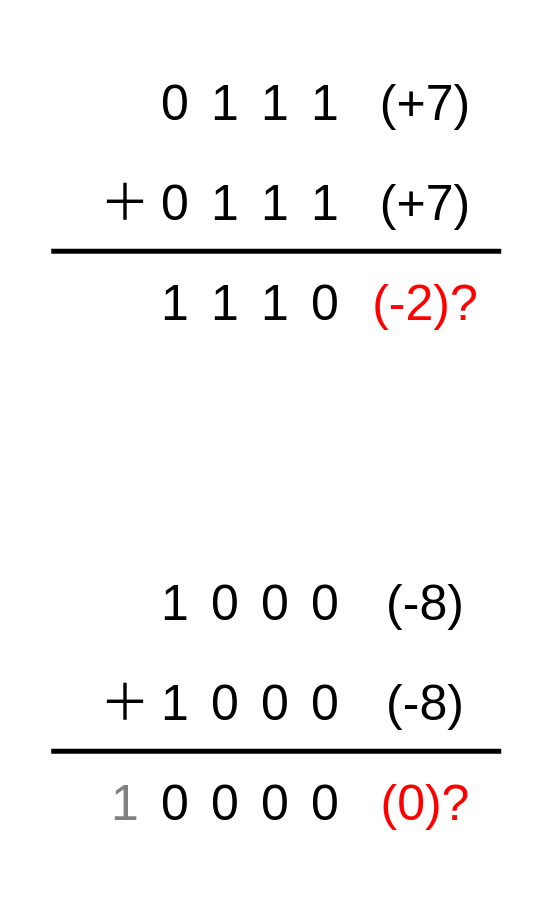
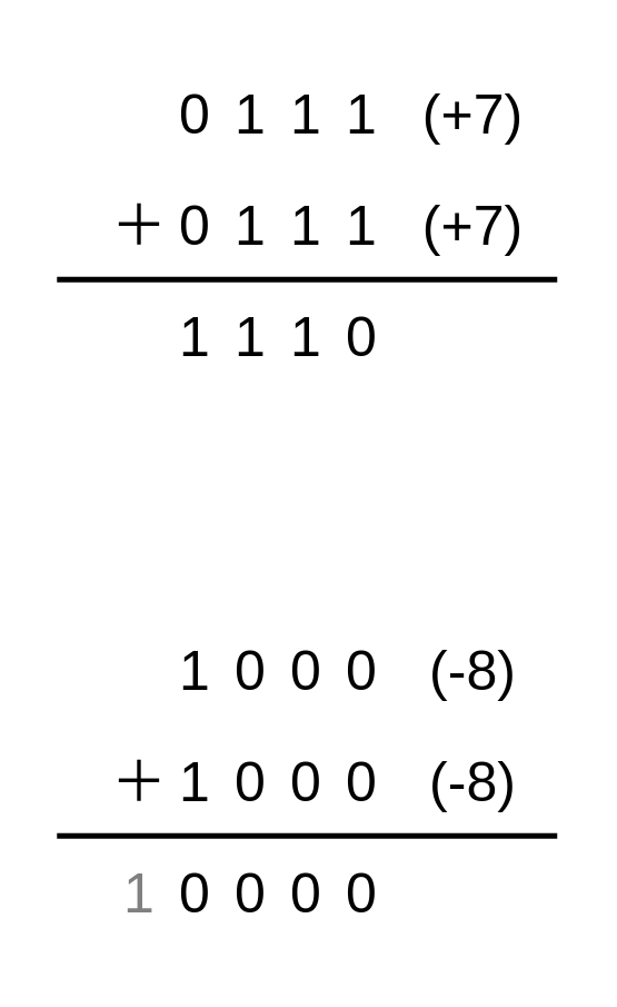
  <mxCell id="0" />
  <mxCell id="1" parent="0" />
  <mxCell id="2" value="0" style="text;html=1;strokeColor=none;fillColor=none;align=center;verticalAlign=middle;whiteSpace=wrap;rounded=0;fontSize=20;" parent="1" vertex="1"><mxGeometry x="60" y="20" width="20" height="40" as="geometry" /></mxCell>
  <mxCell id="3" value="1" style="text;html=1;strokeColor=none;fillColor=none;align=center;verticalAlign=middle;whiteSpace=wrap;rounded=0;fontSize=20;" parent="1" vertex="1"><mxGeometry x="80" y="20" width="20" height="40" as="geometry" /></mxCell>
  <mxCell id="4" value="1" style="text;html=1;strokeColor=none;fillColor=none;align=center;verticalAlign=middle;whiteSpace=wrap;rounded=0;fontSize=20;" parent="1" vertex="1"><mxGeometry x="100" y="20" width="20" height="40" as="geometry" /></mxCell>
  <mxCell id="5" value="1" style="text;html=1;strokeColor=none;fillColor=none;align=center;verticalAlign=middle;whiteSpace=wrap;rounded=0;fontSize=20;" parent="1" vertex="1"><mxGeometry x="120" y="20" width="20" height="40" as="geometry" /></mxCell>
  <mxCell id="6" value="＋" style="text;html=1;strokeColor=none;fillColor=none;align=center;verticalAlign=middle;whiteSpace=wrap;rounded=0;fontSize=20;" parent="1" vertex="1"><mxGeometry x="40" y="60" width="20" height="40" as="geometry" /></mxCell>
  <mxCell id="7" value="0" style="text;html=1;strokeColor=none;fillColor=none;align=center;verticalAlign=middle;whiteSpace=wrap;rounded=0;fontSize=20;" parent="1" vertex="1"><mxGeometry x="60" y="60" width="20" height="40" as="geometry" /></mxCell>
  <mxCell id="8" value="1" style="text;html=1;strokeColor=none;fillColor=none;align=center;verticalAlign=middle;whiteSpace=wrap;rounded=0;fontSize=20;" parent="1" vertex="1"><mxGeometry x="80" y="60" width="20" height="40" as="geometry" /></mxCell>
  <mxCell id="9" value="1" style="text;html=1;strokeColor=none;fillColor=none;align=center;verticalAlign=middle;whiteSpace=wrap;rounded=0;fontSize=20;" parent="1" vertex="1"><mxGeometry x="100" y="60" width="20" height="40" as="geometry" /></mxCell>
  <mxCell id="10" value="1" style="text;html=1;strokeColor=none;fillColor=none;align=center;verticalAlign=middle;whiteSpace=wrap;rounded=0;fontSize=20;" parent="1" vertex="1"><mxGeometry x="120" y="60" width="20" height="40" as="geometry" /></mxCell>
  <mxCell id="11" value="(+7)" style="text;html=1;strokeColor=none;fillColor=none;align=center;verticalAlign=middle;whiteSpace=wrap;rounded=0;fontSize=20;" parent="1" vertex="1"><mxGeometry x="140" y="20" width="60" height="40" as="geometry" /></mxCell>
  <mxCell id="12" value="(+7)" style="text;html=1;strokeColor=none;fillColor=none;align=center;verticalAlign=middle;whiteSpace=wrap;rounded=0;fontSize=20;" parent="1" vertex="1"><mxGeometry x="140" y="60" width="60" height="40" as="geometry" /></mxCell>
  <mxCell id="13" value="" style="endArrow=none;html=1;rounded=0;fontSize=20;exitX=1;exitY=1;exitDx=0;exitDy=0;strokeWidth=2;" parent="1" source="12" edge="1"><mxGeometry width="50" height="50" relative="1" as="geometry"><mxPoint x="280" y="240" as="sourcePoint" /><mxPoint x="20" y="100" as="targetPoint" /></mxGeometry></mxCell>
  <mxCell id="14" value="1" style="text;html=1;strokeColor=none;fillColor=none;align=center;verticalAlign=middle;whiteSpace=wrap;rounded=0;fontSize=20;" parent="1" vertex="1"><mxGeometry x="60" y="100" width="20" height="40" as="geometry" /></mxCell>
  <mxCell id="15" value="1" style="text;html=1;strokeColor=none;fillColor=none;align=center;verticalAlign=middle;whiteSpace=wrap;rounded=0;fontSize=20;" parent="1" vertex="1"><mxGeometry x="80" y="100" width="20" height="40" as="geometry" /></mxCell>
  <mxCell id="16" value="1" style="text;html=1;strokeColor=none;fillColor=none;align=center;verticalAlign=middle;whiteSpace=wrap;rounded=0;fontSize=20;" parent="1" vertex="1"><mxGeometry x="100" y="100" width="20" height="40" as="geometry" /></mxCell>
  <mxCell id="17" value="0" style="text;html=1;strokeColor=none;fillColor=none;align=center;verticalAlign=middle;whiteSpace=wrap;rounded=0;fontSize=20;" parent="1" vertex="1"><mxGeometry x="120" y="100" width="20" height="40" as="geometry" /></mxCell>
- <mxCell id="18" value="(-2)?" style="text;html=1;strokeColor=none;fillColor=none;align=center;verticalAlign=middle;whiteSpace=wrap;rounded=0;fontSize=20;fontColor=#FF0000;" parent="1" vertex="1"><mxGeometry x="140" y="100" width="60" height="40" as="geometry" /></mxCell>
  <mxCell id="19" value="1" style="text;html=1;strokeColor=none;fillColor=none;align=center;verticalAlign=middle;whiteSpace=wrap;rounded=0;fontSize=20;" vertex="1" parent="1"><mxGeometry x="60" y="220" width="20" height="40" as="geometry" /></mxCell>
  <mxCell id="20" value="0" style="text;html=1;strokeColor=none;fillColor=none;align=center;verticalAlign=middle;whiteSpace=wrap;rounded=0;fontSize=20;" vertex="1" parent="1"><mxGeometry x="80" y="220" width="20" height="40" as="geometry" /></mxCell>
  <mxCell id="21" value="0" style="text;html=1;strokeColor=none;fillColor=none;align=center;verticalAlign=middle;whiteSpace=wrap;rounded=0;fontSize=20;" vertex="1" parent="1"><mxGeometry x="100" y="220" width="20" height="40" as="geometry" /></mxCell>
  <mxCell id="22" value="0" style="text;html=1;strokeColor=none;fillColor=none;align=center;verticalAlign=middle;whiteSpace=wrap;rounded=0;fontSize=20;" vertex="1" parent="1"><mxGeometry x="120" y="220" width="20" height="40" as="geometry" /></mxCell>
  <mxCell id="23" value="＋" style="text;html=1;strokeColor=none;fillColor=none;align=center;verticalAlign=middle;whiteSpace=wrap;rounded=0;fontSize=20;" vertex="1" parent="1"><mxGeometry x="40" y="260" width="20" height="40" as="geometry" /></mxCell>
  <mxCell id="24" value="1" style="text;html=1;strokeColor=none;fillColor=none;align=center;verticalAlign=middle;whiteSpace=wrap;rounded=0;fontSize=20;" vertex="1" parent="1"><mxGeometry x="60" y="260" width="20" height="40" as="geometry" /></mxCell>
  <mxCell id="25" value="0" style="text;html=1;strokeColor=none;fillColor=none;align=center;verticalAlign=middle;whiteSpace=wrap;rounded=0;fontSize=20;" vertex="1" parent="1"><mxGeometry x="80" y="260" width="20" height="40" as="geometry" /></mxCell>
  <mxCell id="26" value="0" style="text;html=1;strokeColor=none;fillColor=none;align=center;verticalAlign=middle;whiteSpace=wrap;rounded=0;fontSize=20;" vertex="1" parent="1"><mxGeometry x="100" y="260" width="20" height="40" as="geometry" /></mxCell>
  <mxCell id="27" value="0" style="text;html=1;strokeColor=none;fillColor=none;align=center;verticalAlign=middle;whiteSpace=wrap;rounded=0;fontSize=20;" vertex="1" parent="1"><mxGeometry x="120" y="260" width="20" height="40" as="geometry" /></mxCell>
  <mxCell id="28" value="(-8)" style="text;html=1;strokeColor=none;fillColor=none;align=center;verticalAlign=middle;whiteSpace=wrap;rounded=0;fontSize=20;" vertex="1" parent="1"><mxGeometry x="140" y="220" width="60" height="40" as="geometry" /></mxCell>
  <mxCell id="29" value="(-8)" style="text;html=1;strokeColor=none;fillColor=none;align=center;verticalAlign=middle;whiteSpace=wrap;rounded=0;fontSize=20;" vertex="1" parent="1"><mxGeometry x="140" y="260" width="60" height="40" as="geometry" /></mxCell>
  <mxCell id="30" value="" style="endArrow=none;html=1;rounded=0;fontSize=20;exitX=1;exitY=1;exitDx=0;exitDy=0;strokeWidth=2;" edge="1" parent="1" source="29"><mxGeometry width="50" height="50" relative="1" as="geometry"><mxPoint x="280" y="440" as="sourcePoint" /><mxPoint x="20" y="300" as="targetPoint" /></mxGeometry></mxCell>
  <mxCell id="31" value="0" style="text;html=1;strokeColor=none;fillColor=none;align=center;verticalAlign=middle;whiteSpace=wrap;rounded=0;fontSize=20;" vertex="1" parent="1"><mxGeometry x="60" y="300" width="20" height="40" as="geometry" /></mxCell>
  <mxCell id="32" value="0" style="text;html=1;strokeColor=none;fillColor=none;align=center;verticalAlign=middle;whiteSpace=wrap;rounded=0;fontSize=20;" vertex="1" parent="1"><mxGeometry x="80" y="300" width="20" height="40" as="geometry" /></mxCell>
  <mxCell id="33" value="0" style="text;html=1;strokeColor=none;fillColor=none;align=center;verticalAlign=middle;whiteSpace=wrap;rounded=0;fontSize=20;" vertex="1" parent="1"><mxGeometry x="100" y="300" width="20" height="40" as="geometry" /></mxCell>
  <mxCell id="34" value="0" style="text;html=1;strokeColor=none;fillColor=none;align=center;verticalAlign=middle;whiteSpace=wrap;rounded=0;fontSize=20;" vertex="1" parent="1"><mxGeometry x="120" y="300" width="20" height="40" as="geometry" /></mxCell>
- <mxCell id="35" value="(0)?" style="text;html=1;strokeColor=none;fillColor=none;align=center;verticalAlign=middle;whiteSpace=wrap;rounded=0;fontSize=20;fontColor=#FF0000;" vertex="1" parent="1"><mxGeometry x="140" y="300" width="60" height="40" as="geometry" /></mxCell>
  <mxCell id="36" value="1" style="text;html=1;strokeColor=none;fillColor=none;align=center;verticalAlign=middle;whiteSpace=wrap;rounded=0;fontSize=20;labelBorderColor=none;fontColor=#808080;" vertex="1" parent="1"><mxGeometry x="40" y="300" width="20" height="40" as="geometry" /></mxCell>
